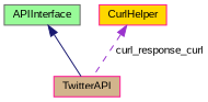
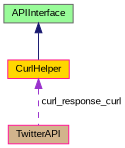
  digraph {
    fontname="Liberation Sans"
    node [color=deeppink fontname="Liberation Sans" fontsize=10 shape=record style=filled]
    edge [dir=back fontname="Liberation Sans" fontsize=10 labelfontname=Helvetica labelfontsize=10]
    n1 [fillcolor=tan fontcolor=black height=0.2 label=TwitterAPI width=0.4]
    n2 [color=gray40 fillcolor=palegreen height=0.2 label=APIInterface width=0.4]
    n3 [fillcolor=gold height=0.2 label=CurlHelper width=0.4]
-   n2 -> n1 [color=midnightblue style=solid]
+   n2 -> n3 [color=midnightblue style=solid]
    n3 -> n1 [color=darkorchid3 label=" curl_response_curl" style=dashed]
  }
